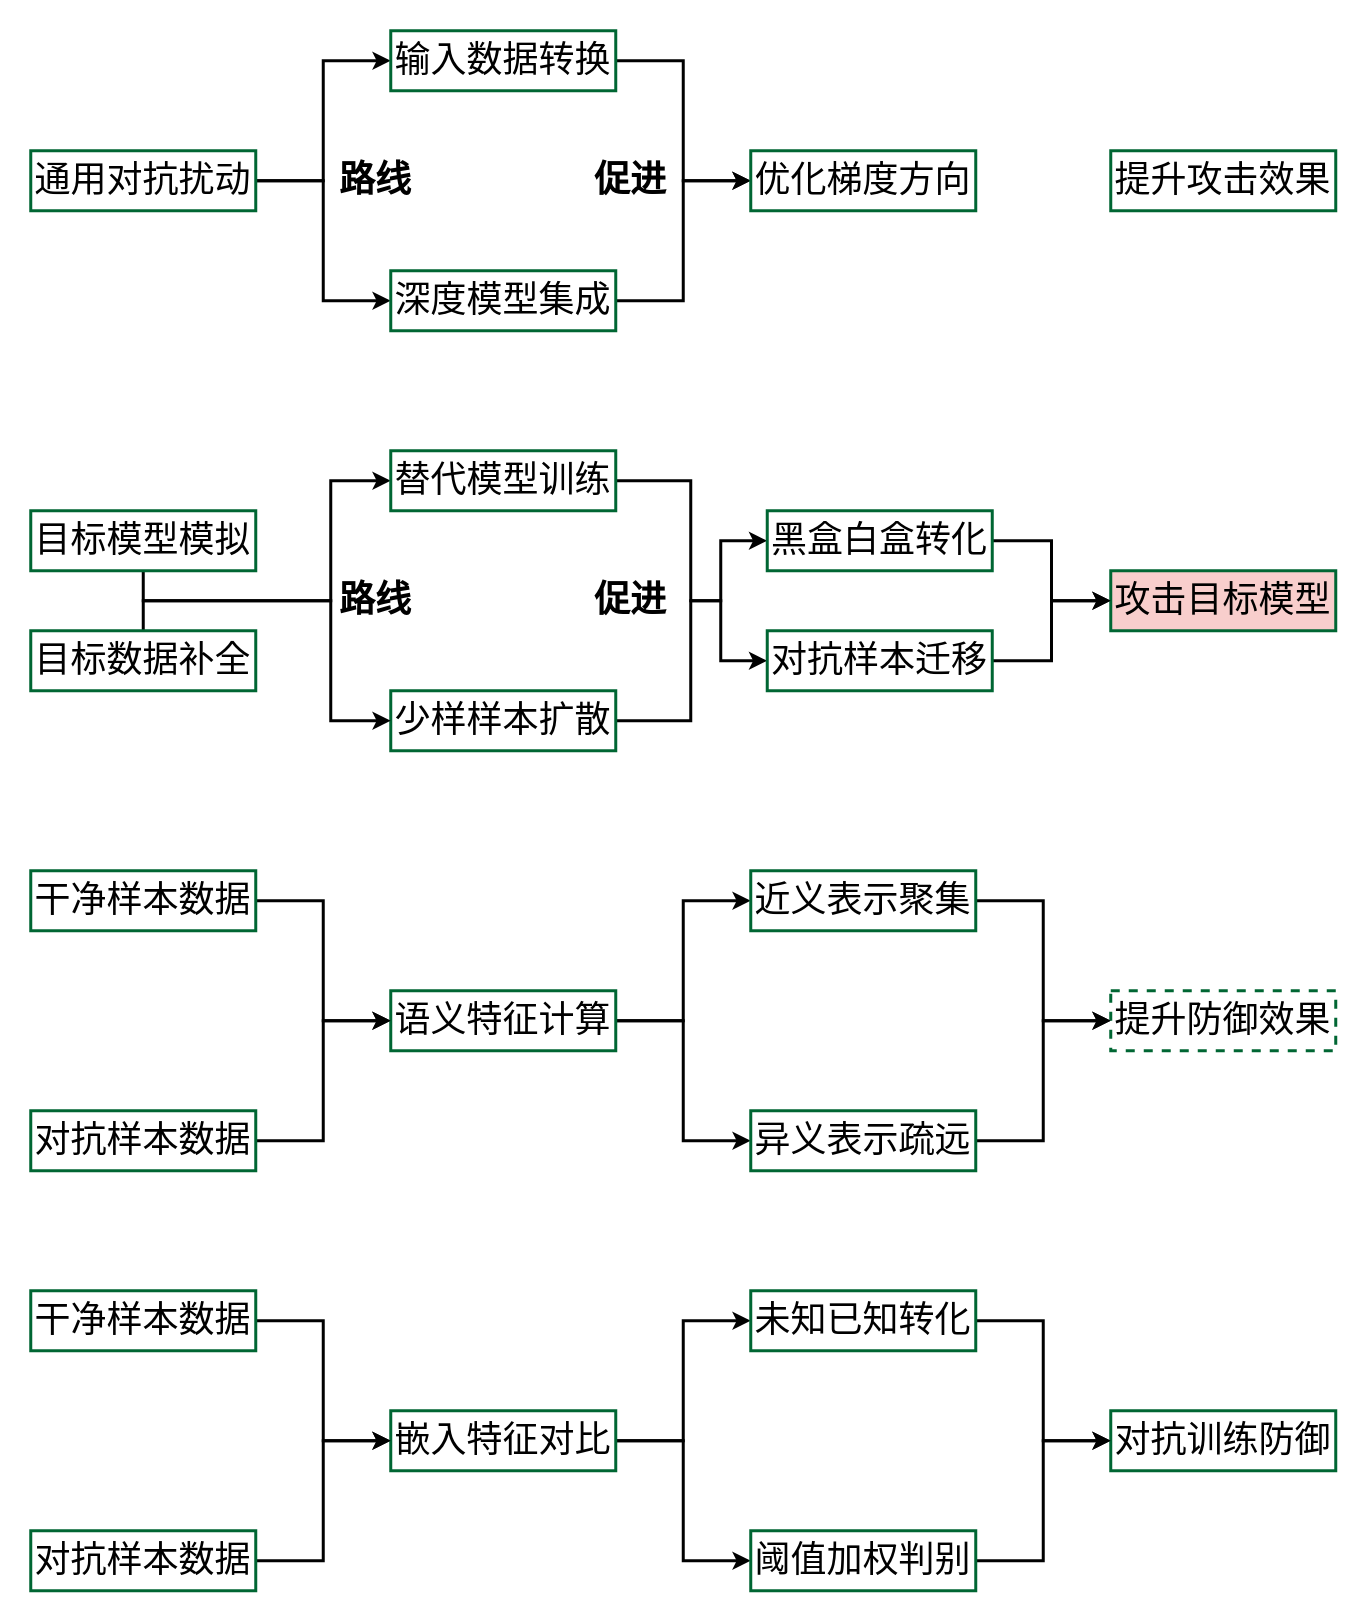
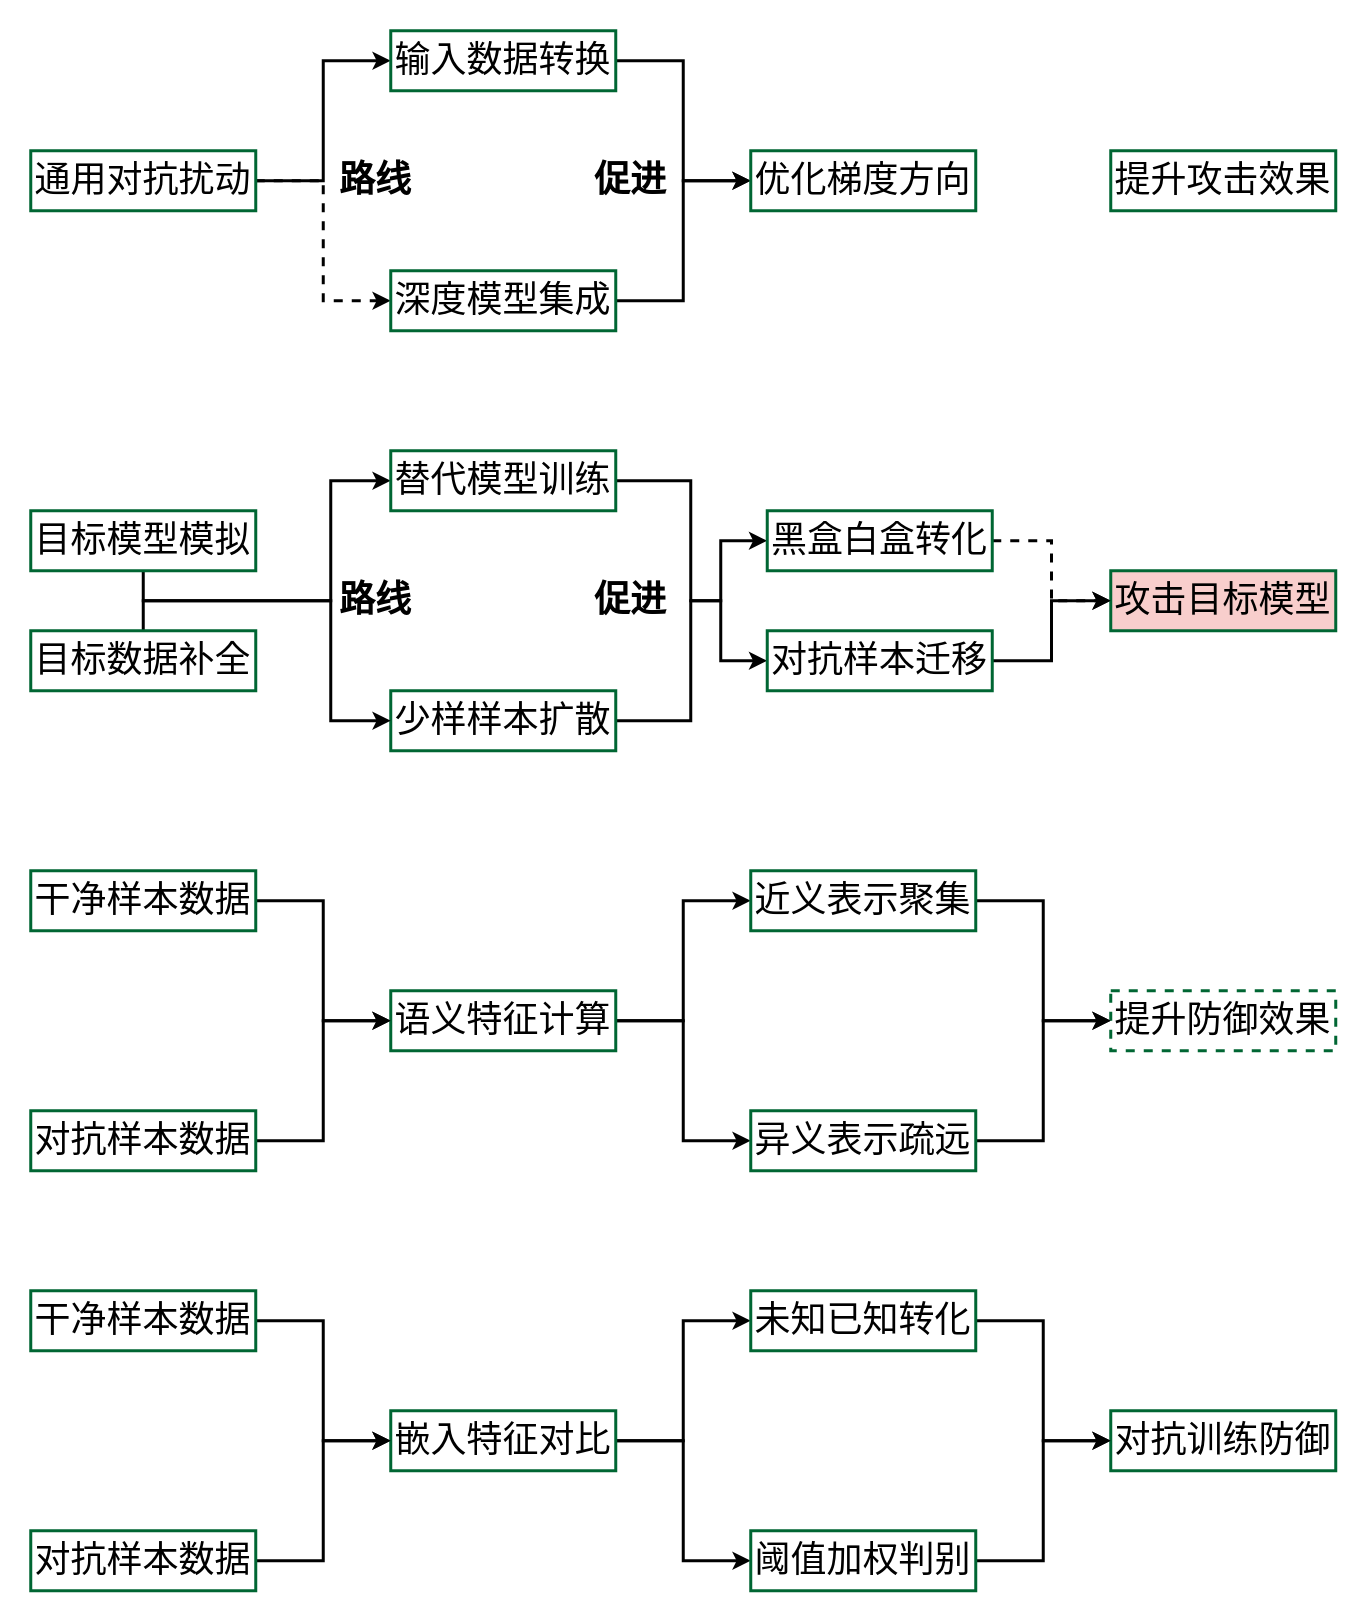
  <mxCell id="0" />
  <mxCell id="1" parent="0" />
  <mxCell id="2" style="edgeStyle=orthogonalEdgeStyle;rounded=0;orthogonalLoop=1;jettySize=auto;html=1;exitX=1;exitY=0.5;exitDx=0;exitDy=0;entryX=0;entryY=0.5;entryDx=0;entryDy=0;strokeWidth=2;" edge="1" parent="1" source="4" target="6"><mxGeometry relative="1" as="geometry" /></mxCell>
- <mxCell id="3" style="edgeStyle=orthogonalEdgeStyle;rounded=0;orthogonalLoop=1;jettySize=auto;html=1;exitX=1;exitY=0.5;exitDx=0;exitDy=0;entryX=0;entryY=0.5;entryDx=0;entryDy=0;strokeWidth=2;" edge="1" parent="1" source="4" target="8"><mxGeometry relative="1" as="geometry" /></mxCell>
+ <mxCell id="3" style="edgeStyle=orthogonalEdgeStyle;rounded=0;orthogonalLoop=1;jettySize=auto;html=1;exitX=1;exitY=0.5;exitDx=0;exitDy=0;entryX=0;entryY=0.5;entryDx=0;entryDy=0;strokeWidth=2;dashed=1;" edge="1" parent="1" source="4" target="8"><mxGeometry relative="1" as="geometry" /></mxCell>
  <mxCell id="4" value="&lt;font face=&quot;微软雅黑&quot; style=&quot;font-size: 24px;&quot;&gt;通用对抗扰动&lt;/font&gt;" style="rounded=0;whiteSpace=wrap;html=1;strokeColor=#006633;strokeWidth=2;" vertex="1" parent="1"><mxGeometry x="20" y="100" width="150" height="40" as="geometry" /></mxCell>
  <mxCell id="5" style="edgeStyle=orthogonalEdgeStyle;rounded=0;orthogonalLoop=1;jettySize=auto;html=1;exitX=1;exitY=0.5;exitDx=0;exitDy=0;entryX=0;entryY=0.5;entryDx=0;entryDy=0;strokeWidth=2;" edge="1" parent="1" source="6" target="9"><mxGeometry relative="1" as="geometry" /></mxCell>
  <mxCell id="6" value="&lt;font face=&quot;微软雅黑&quot; style=&quot;font-size: 24px;&quot;&gt;输入数据转换&lt;/font&gt;" style="rounded=0;whiteSpace=wrap;html=1;strokeColor=#006633;strokeWidth=2;" vertex="1" parent="1"><mxGeometry x="260" y="20" width="150" height="40" as="geometry" /></mxCell>
  <mxCell id="7" style="edgeStyle=orthogonalEdgeStyle;rounded=0;orthogonalLoop=1;jettySize=auto;html=1;exitX=1;exitY=0.5;exitDx=0;exitDy=0;entryX=0;entryY=0.5;entryDx=0;entryDy=0;strokeWidth=2;" edge="1" parent="1" source="8" target="9"><mxGeometry relative="1" as="geometry" /></mxCell>
  <mxCell id="8" value="&lt;font face=&quot;微软雅黑&quot; style=&quot;font-size: 24px;&quot;&gt;深度模型集成&lt;/font&gt;" style="rounded=0;whiteSpace=wrap;html=1;strokeColor=#006633;strokeWidth=2;" vertex="1" parent="1"><mxGeometry x="260" y="180" width="150" height="40" as="geometry" /></mxCell>
  <mxCell id="9" value="&lt;font face=&quot;微软雅黑&quot; style=&quot;font-size: 24px;&quot;&gt;优化梯度方向&lt;/font&gt;" style="rounded=0;whiteSpace=wrap;html=1;strokeColor=#006633;strokeWidth=2;" vertex="1" parent="1"><mxGeometry x="500" y="100" width="150" height="40" as="geometry" /></mxCell>
  <mxCell id="10" value="&lt;font face=&quot;微软雅黑&quot; style=&quot;font-size: 24px;&quot;&gt;提升攻击效果&lt;/font&gt;" style="rounded=0;whiteSpace=wrap;html=1;strokeColor=#006633;strokeWidth=2;" vertex="1" parent="1"><mxGeometry x="740" y="100" width="150" height="40" as="geometry" /></mxCell>
  <mxCell id="11" value="&lt;font style=&quot;font-size: 24px;&quot; face=&quot;微软雅黑&quot;&gt;&lt;b&gt;路线&lt;/b&gt;&lt;/font&gt;" style="text;html=1;align=center;verticalAlign=middle;whiteSpace=wrap;rounded=0;" vertex="1" parent="1"><mxGeometry x="220" y="105" width="60" height="30" as="geometry" /></mxCell>
  <mxCell id="12" value="&lt;font style=&quot;font-size: 24px;&quot; face=&quot;微软雅黑&quot;&gt;&lt;b&gt;促进&lt;/b&gt;&lt;/font&gt;" style="text;html=1;align=center;verticalAlign=middle;whiteSpace=wrap;rounded=0;" vertex="1" parent="1"><mxGeometry x="390" y="105" width="60" height="30" as="geometry" /></mxCell>
  <mxCell id="13" style="edgeStyle=orthogonalEdgeStyle;rounded=0;orthogonalLoop=1;jettySize=auto;html=1;exitX=0.5;exitY=1;exitDx=0;exitDy=0;entryX=0;entryY=0.5;entryDx=0;entryDy=0;strokeWidth=2;" edge="1" parent="1" source="14" target="16"><mxGeometry relative="1" as="geometry"><Array as="points"><mxPoint x="95" y="400" /><mxPoint x="220" y="400" /><mxPoint x="220" y="320" /></Array></mxGeometry></mxCell>
  <mxCell id="14" value="&lt;font face=&quot;微软雅黑&quot; style=&quot;font-size: 24px;&quot;&gt;目标模型模拟&lt;/font&gt;" style="rounded=0;whiteSpace=wrap;html=1;strokeColor=#006633;strokeWidth=2;" vertex="1" parent="1"><mxGeometry x="20" y="340" width="150" height="40" as="geometry" /></mxCell>
  <mxCell id="15" style="edgeStyle=orthogonalEdgeStyle;rounded=0;orthogonalLoop=1;jettySize=auto;html=1;exitX=1;exitY=0.5;exitDx=0;exitDy=0;entryX=0;entryY=0.5;entryDx=0;entryDy=0;strokeWidth=2;" edge="1" parent="1" source="16" target="27"><mxGeometry relative="1" as="geometry"><Array as="points"><mxPoint x="460" y="320" /><mxPoint x="460" y="400" /><mxPoint x="480" y="400" /><mxPoint x="480" y="360" /></Array></mxGeometry></mxCell>
  <mxCell id="16" value="&lt;font face=&quot;微软雅黑&quot; style=&quot;font-size: 24px;&quot;&gt;替代模型训练&lt;/font&gt;" style="rounded=0;whiteSpace=wrap;html=1;strokeColor=#006633;strokeWidth=2;" vertex="1" parent="1"><mxGeometry x="260" y="300" width="150" height="40" as="geometry" /></mxCell>
  <mxCell id="17" style="edgeStyle=orthogonalEdgeStyle;rounded=0;orthogonalLoop=1;jettySize=auto;html=1;exitX=1;exitY=0.5;exitDx=0;exitDy=0;entryX=0;entryY=0.5;entryDx=0;entryDy=0;strokeWidth=2;" edge="1" parent="1" source="18" target="20"><mxGeometry relative="1" as="geometry"><Array as="points"><mxPoint x="460" y="480" /><mxPoint x="460" y="400" /><mxPoint x="480" y="400" /><mxPoint x="480" y="440" /></Array></mxGeometry></mxCell>
  <mxCell id="18" value="&lt;font face=&quot;微软雅黑&quot;&gt;&lt;span style=&quot;font-size: 24px;&quot;&gt;少样样本扩散&lt;/span&gt;&lt;/font&gt;" style="rounded=0;whiteSpace=wrap;html=1;strokeColor=#006633;strokeWidth=2;" vertex="1" parent="1"><mxGeometry x="260" y="460" width="150" height="40" as="geometry" /></mxCell>
  <mxCell id="19" style="edgeStyle=orthogonalEdgeStyle;rounded=0;orthogonalLoop=1;jettySize=auto;html=1;exitX=1;exitY=0.5;exitDx=0;exitDy=0;entryX=0;entryY=0.5;entryDx=0;entryDy=0;strokeWidth=2;" edge="1" parent="1" source="20" target="21"><mxGeometry relative="1" as="geometry" /></mxCell>
  <mxCell id="20" value="&lt;font face=&quot;微软雅黑&quot; style=&quot;font-size: 24px;&quot;&gt;对抗样本迁移&lt;/font&gt;" style="rounded=0;whiteSpace=wrap;html=1;strokeColor=#006633;strokeWidth=2;" vertex="1" parent="1"><mxGeometry x="511" y="420" width="150" height="40" as="geometry" /></mxCell>
  <mxCell id="21" value="&lt;font face=&quot;微软雅黑&quot; style=&quot;font-size: 24px;&quot;&gt;攻击目标模型&lt;/font&gt;" style="rounded=0;whiteSpace=wrap;html=1;strokeColor=#006633;strokeWidth=2;fillColor=#f8cecc;" vertex="1" parent="1"><mxGeometry x="740" y="380" width="150" height="40" as="geometry" /></mxCell>
  <mxCell id="22" value="&lt;font style=&quot;font-size: 24px;&quot; face=&quot;微软雅黑&quot;&gt;&lt;b&gt;路线&lt;/b&gt;&lt;/font&gt;" style="text;html=1;align=center;verticalAlign=middle;whiteSpace=wrap;rounded=0;" vertex="1" parent="1"><mxGeometry x="220" y="385" width="60" height="30" as="geometry" /></mxCell>
  <mxCell id="23" value="&lt;font style=&quot;font-size: 24px;&quot; face=&quot;微软雅黑&quot;&gt;&lt;b&gt;促进&lt;/b&gt;&lt;/font&gt;" style="text;html=1;align=center;verticalAlign=middle;whiteSpace=wrap;rounded=0;" vertex="1" parent="1"><mxGeometry x="390" y="385" width="60" height="30" as="geometry" /></mxCell>
  <mxCell id="24" style="edgeStyle=orthogonalEdgeStyle;rounded=0;orthogonalLoop=1;jettySize=auto;html=1;exitX=0.5;exitY=0;exitDx=0;exitDy=0;entryX=0;entryY=0.5;entryDx=0;entryDy=0;strokeWidth=2;" edge="1" parent="1" source="25" target="18"><mxGeometry relative="1" as="geometry"><Array as="points"><mxPoint x="95" y="400" /><mxPoint x="220" y="400" /><mxPoint x="220" y="480" /></Array></mxGeometry></mxCell>
  <mxCell id="25" value="&lt;font face=&quot;微软雅黑&quot; style=&quot;font-size: 24px;&quot;&gt;目标数据补全&lt;/font&gt;" style="rounded=0;whiteSpace=wrap;html=1;strokeColor=#006633;strokeWidth=2;" vertex="1" parent="1"><mxGeometry x="20" y="420" width="150" height="40" as="geometry" /></mxCell>
- <mxCell id="26" style="edgeStyle=orthogonalEdgeStyle;rounded=0;orthogonalLoop=1;jettySize=auto;html=1;exitX=1;exitY=0.5;exitDx=0;exitDy=0;entryX=0;entryY=0.5;entryDx=0;entryDy=0;strokeWidth=2;" edge="1" parent="1" source="27" target="21"><mxGeometry relative="1" as="geometry" /></mxCell>
+ <mxCell id="26" style="edgeStyle=orthogonalEdgeStyle;rounded=0;orthogonalLoop=1;jettySize=auto;html=1;exitX=1;exitY=0.5;exitDx=0;exitDy=0;entryX=0;entryY=0.5;entryDx=0;entryDy=0;strokeWidth=2;dashed=1;" edge="1" parent="1" source="27" target="21"><mxGeometry relative="1" as="geometry" /></mxCell>
  <mxCell id="27" value="&lt;font face=&quot;微软雅黑&quot; style=&quot;font-size: 24px;&quot;&gt;黑盒白盒转化&lt;/font&gt;" style="rounded=0;whiteSpace=wrap;html=1;strokeColor=#006633;strokeWidth=2;" vertex="1" parent="1"><mxGeometry x="511" y="340" width="150" height="40" as="geometry" /></mxCell>
  <mxCell id="28" style="edgeStyle=orthogonalEdgeStyle;rounded=0;orthogonalLoop=1;jettySize=auto;html=1;exitX=1;exitY=0.5;exitDx=0;exitDy=0;entryX=0;entryY=0.5;entryDx=0;entryDy=0;strokeWidth=2;" edge="1" parent="1" source="29" target="32"><mxGeometry relative="1" as="geometry" /></mxCell>
  <mxCell id="29" value="&lt;font face=&quot;微软雅黑&quot; style=&quot;font-size: 24px;&quot;&gt;干净样本数据&lt;/font&gt;" style="rounded=0;whiteSpace=wrap;html=1;strokeColor=#006633;strokeWidth=2;" vertex="1" parent="1"><mxGeometry x="20" y="580" width="150" height="40" as="geometry" /></mxCell>
  <mxCell id="30" style="edgeStyle=orthogonalEdgeStyle;rounded=0;orthogonalLoop=1;jettySize=auto;html=1;exitX=1;exitY=0.5;exitDx=0;exitDy=0;entryX=0;entryY=0.5;entryDx=0;entryDy=0;strokeWidth=2;" edge="1" parent="1" source="32" target="39"><mxGeometry relative="1" as="geometry" /></mxCell>
  <mxCell id="31" style="edgeStyle=orthogonalEdgeStyle;rounded=0;orthogonalLoop=1;jettySize=auto;html=1;exitX=1;exitY=0.5;exitDx=0;exitDy=0;entryX=0;entryY=0.5;entryDx=0;entryDy=0;strokeWidth=2;" edge="1" parent="1" source="32" target="34"><mxGeometry relative="1" as="geometry" /></mxCell>
  <mxCell id="32" value="&lt;font face=&quot;微软雅黑&quot;&gt;&lt;span style=&quot;font-size: 24px;&quot;&gt;语义特征计算&lt;/span&gt;&lt;/font&gt;" style="rounded=0;whiteSpace=wrap;html=1;strokeColor=#006633;strokeWidth=2;" vertex="1" parent="1"><mxGeometry x="260" y="660" width="150" height="40" as="geometry" /></mxCell>
  <mxCell id="33" style="edgeStyle=orthogonalEdgeStyle;rounded=0;orthogonalLoop=1;jettySize=auto;html=1;exitX=1;exitY=0.5;exitDx=0;exitDy=0;entryX=0;entryY=0.5;entryDx=0;entryDy=0;strokeWidth=2;" edge="1" parent="1" source="34" target="35"><mxGeometry relative="1" as="geometry" /></mxCell>
  <mxCell id="34" value="&lt;font face=&quot;微软雅黑&quot; style=&quot;font-size: 24px;&quot;&gt;异义表示疏远&lt;/font&gt;" style="rounded=0;whiteSpace=wrap;html=1;strokeColor=#006633;strokeWidth=2;" vertex="1" parent="1"><mxGeometry x="500" y="740" width="150" height="40" as="geometry" /></mxCell>
  <mxCell id="35" value="&lt;font face=&quot;微软雅黑&quot; style=&quot;font-size: 24px;&quot;&gt;提升防御效果&lt;/font&gt;" style="rounded=0;whiteSpace=wrap;html=1;strokeColor=#006633;strokeWidth=2;dashed=1;" vertex="1" parent="1"><mxGeometry x="740" y="660" width="150" height="40" as="geometry" /></mxCell>
  <mxCell id="36" style="edgeStyle=orthogonalEdgeStyle;rounded=0;orthogonalLoop=1;jettySize=auto;html=1;exitX=1;exitY=0.5;exitDx=0;exitDy=0;entryX=0;entryY=0.5;entryDx=0;entryDy=0;strokeWidth=2;" edge="1" parent="1" source="37" target="32"><mxGeometry relative="1" as="geometry" /></mxCell>
  <mxCell id="37" value="&lt;font face=&quot;微软雅黑&quot; style=&quot;font-size: 24px;&quot;&gt;对抗样本数据&lt;/font&gt;" style="rounded=0;whiteSpace=wrap;html=1;strokeColor=#006633;strokeWidth=2;" vertex="1" parent="1"><mxGeometry x="20" y="740" width="150" height="40" as="geometry" /></mxCell>
  <mxCell id="38" style="edgeStyle=orthogonalEdgeStyle;rounded=0;orthogonalLoop=1;jettySize=auto;html=1;exitX=1;exitY=0.5;exitDx=0;exitDy=0;entryX=0;entryY=0.5;entryDx=0;entryDy=0;strokeWidth=2;" edge="1" parent="1" source="39" target="35"><mxGeometry relative="1" as="geometry" /></mxCell>
  <mxCell id="39" value="&lt;font face=&quot;微软雅黑&quot;&gt;&lt;span style=&quot;font-size: 24px;&quot;&gt;近义表示聚集&lt;/span&gt;&lt;/font&gt;" style="rounded=0;whiteSpace=wrap;html=1;strokeColor=#006633;strokeWidth=2;" vertex="1" parent="1"><mxGeometry x="500" y="580" width="150" height="40" as="geometry" /></mxCell>
  <mxCell id="40" style="edgeStyle=orthogonalEdgeStyle;rounded=0;orthogonalLoop=1;jettySize=auto;html=1;exitX=1;exitY=0.5;exitDx=0;exitDy=0;entryX=0;entryY=0.5;entryDx=0;entryDy=0;strokeWidth=2;" edge="1" parent="1" source="41" target="44"><mxGeometry relative="1" as="geometry" /></mxCell>
  <mxCell id="41" value="&lt;font face=&quot;微软雅黑&quot; style=&quot;font-size: 24px;&quot;&gt;干净样本数据&lt;/font&gt;" style="rounded=0;whiteSpace=wrap;html=1;strokeColor=#006633;strokeWidth=2;" vertex="1" parent="1"><mxGeometry x="20" y="860" width="150" height="40" as="geometry" /></mxCell>
  <mxCell id="42" style="edgeStyle=orthogonalEdgeStyle;rounded=0;orthogonalLoop=1;jettySize=auto;html=1;exitX=1;exitY=0.5;exitDx=0;exitDy=0;entryX=0;entryY=0.5;entryDx=0;entryDy=0;strokeWidth=2;" edge="1" parent="1" source="44" target="51"><mxGeometry relative="1" as="geometry" /></mxCell>
  <mxCell id="43" style="edgeStyle=orthogonalEdgeStyle;rounded=0;orthogonalLoop=1;jettySize=auto;html=1;exitX=1;exitY=0.5;exitDx=0;exitDy=0;entryX=0;entryY=0.5;entryDx=0;entryDy=0;strokeWidth=2;" edge="1" parent="1" source="44" target="46"><mxGeometry relative="1" as="geometry" /></mxCell>
  <mxCell id="44" value="&lt;font face=&quot;微软雅黑&quot;&gt;&lt;span style=&quot;font-size: 24px;&quot;&gt;嵌入特征对比&lt;/span&gt;&lt;/font&gt;" style="rounded=0;whiteSpace=wrap;html=1;strokeColor=#006633;strokeWidth=2;" vertex="1" parent="1"><mxGeometry x="260" y="940" width="150" height="40" as="geometry" /></mxCell>
  <mxCell id="45" style="edgeStyle=orthogonalEdgeStyle;rounded=0;orthogonalLoop=1;jettySize=auto;html=1;exitX=1;exitY=0.5;exitDx=0;exitDy=0;entryX=0;entryY=0.5;entryDx=0;entryDy=0;strokeWidth=2;" edge="1" parent="1" source="46" target="47"><mxGeometry relative="1" as="geometry" /></mxCell>
  <mxCell id="46" value="&lt;font face=&quot;微软雅黑&quot; style=&quot;font-size: 24px;&quot;&gt;阈值加权判别&lt;/font&gt;" style="rounded=0;whiteSpace=wrap;html=1;strokeColor=#006633;strokeWidth=2;" vertex="1" parent="1"><mxGeometry x="500" y="1020" width="150" height="40" as="geometry" /></mxCell>
  <mxCell id="47" value="&lt;font face=&quot;微软雅黑&quot; style=&quot;font-size: 24px;&quot;&gt;对抗训练防御&lt;/font&gt;" style="rounded=0;whiteSpace=wrap;html=1;strokeColor=#006633;strokeWidth=2;" vertex="1" parent="1"><mxGeometry x="740" y="940" width="150" height="40" as="geometry" /></mxCell>
  <mxCell id="48" style="edgeStyle=orthogonalEdgeStyle;rounded=0;orthogonalLoop=1;jettySize=auto;html=1;exitX=1;exitY=0.5;exitDx=0;exitDy=0;entryX=0;entryY=0.5;entryDx=0;entryDy=0;strokeWidth=2;" edge="1" parent="1" source="49" target="44"><mxGeometry relative="1" as="geometry" /></mxCell>
  <mxCell id="49" value="&lt;font face=&quot;微软雅黑&quot; style=&quot;font-size: 24px;&quot;&gt;对抗样本数据&lt;/font&gt;" style="rounded=0;whiteSpace=wrap;html=1;strokeColor=#006633;strokeWidth=2;" vertex="1" parent="1"><mxGeometry x="20" y="1020" width="150" height="40" as="geometry" /></mxCell>
  <mxCell id="50" style="edgeStyle=orthogonalEdgeStyle;rounded=0;orthogonalLoop=1;jettySize=auto;html=1;exitX=1;exitY=0.5;exitDx=0;exitDy=0;entryX=0;entryY=0.5;entryDx=0;entryDy=0;strokeWidth=2;" edge="1" parent="1" source="51" target="47"><mxGeometry relative="1" as="geometry" /></mxCell>
  <mxCell id="51" value="&lt;font face=&quot;微软雅黑&quot;&gt;&lt;span style=&quot;font-size: 24px;&quot;&gt;未知已知转化&lt;/span&gt;&lt;/font&gt;" style="rounded=0;whiteSpace=wrap;html=1;strokeColor=#006633;strokeWidth=2;" vertex="1" parent="1"><mxGeometry x="500" y="860" width="150" height="40" as="geometry" /></mxCell>
